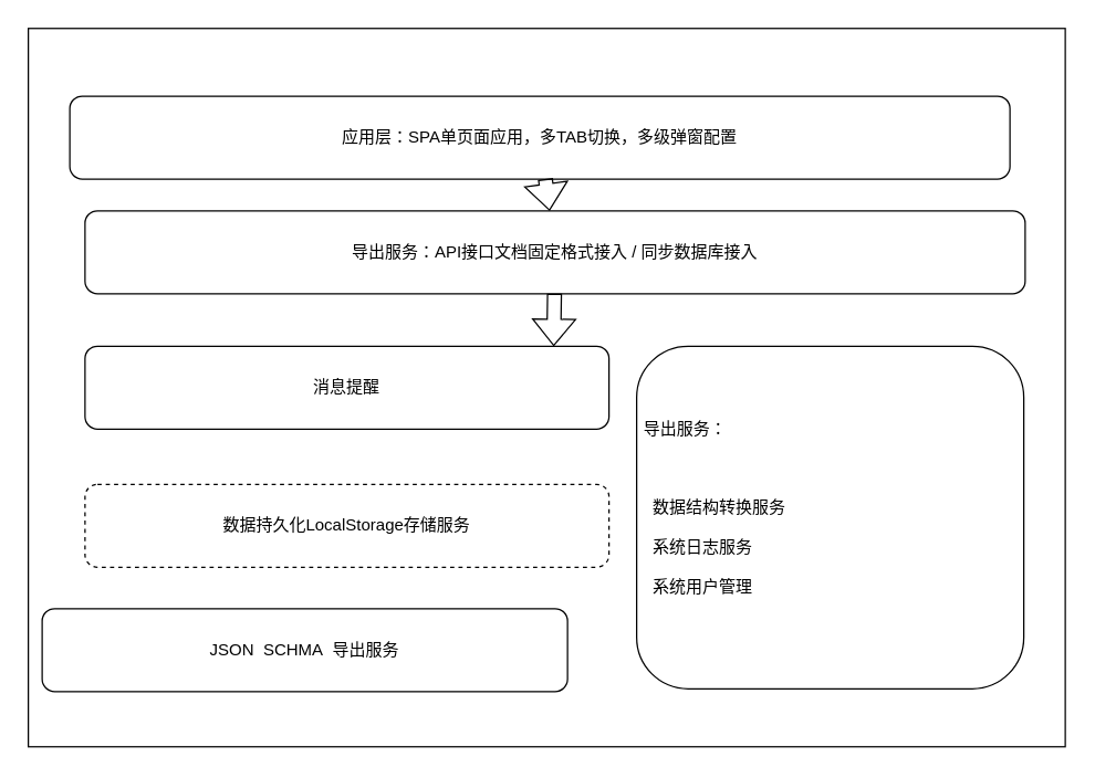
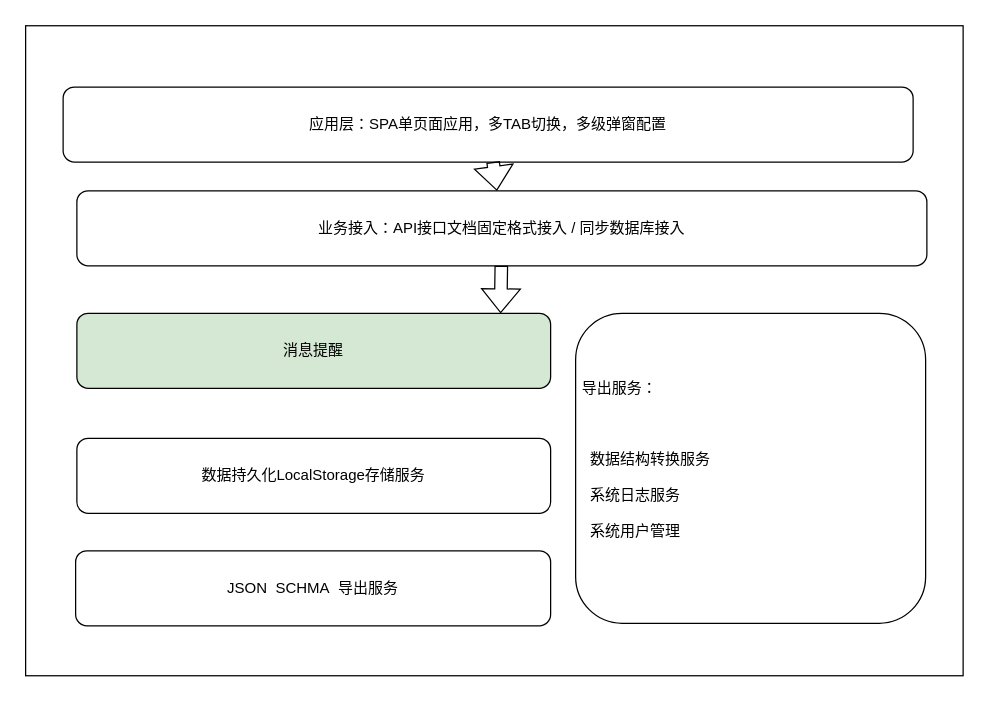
  <mxCell id="0" />
  <mxCell id="1" parent="0" />
  <mxCell id="2" value="" style="rounded=0;whiteSpace=wrap;html=1;" vertex="1" parent="1"><mxGeometry x="20" y="20" width="750" height="520" as="geometry" /></mxCell>
  <mxCell id="3" value="应用层：SPA单页面应用，多TAB切换，多级弹窗配置" style="rounded=1;whiteSpace=wrap;html=1;align=center;" vertex="1" parent="1"><mxGeometry x="50" y="69" width="680" height="60" as="geometry" /></mxCell>
- <mxCell id="4" value="导出服务：API接口文档固定格式接入 / 同步数据库接入" style="rounded=1;whiteSpace=wrap;html=1;" vertex="1" parent="1"><mxGeometry x="61" y="152" width="680" height="60" as="geometry" /></mxCell>
- <mxCell id="5" value="消息提醒" style="rounded=1;whiteSpace=wrap;html=1;" vertex="1" parent="1"><mxGeometry x="61" y="250" width="379" height="60" as="geometry" /></mxCell>
+ <mxCell id="4" value="业务接入：API接口文档固定格式接入 / 同步数据库接入" style="rounded=1;whiteSpace=wrap;html=1;" vertex="1" parent="1"><mxGeometry x="61" y="152" width="680" height="60" as="geometry" /></mxCell>
+ <mxCell id="5" value="消息提醒" style="rounded=1;whiteSpace=wrap;html=1;fillColor=#d5e8d4;" vertex="1" parent="1"><mxGeometry x="61" y="250" width="379" height="60" as="geometry" /></mxCell>
  <mxCell id="6" value="&amp;nbsp; &amp;nbsp; &lt;br&gt;&lt;span style=&quot;white-space: pre;&quot;&gt; &lt;/span&gt;&amp;nbsp;&lt;br&gt;&lt;br&gt;&lt;br&gt;&lt;br&gt;&lt;br&gt;&lt;span style=&quot;white-space: pre;&quot;&gt; &lt;/span&gt;&lt;br&gt;&lt;span style=&quot;white-space: pre;&quot;&gt; &lt;/span&gt;&lt;br&gt;&lt;span style=&quot;white-space: pre;&quot;&gt; &lt;/span&gt;导出服务：&lt;br&gt;&lt;br&gt;&lt;span style=&quot;white-space: pre;&quot;&gt; &lt;/span&gt;&lt;span style=&quot;white-space: pre;&quot;&gt; &lt;/span&gt;&lt;br&gt;&lt;br&gt;&lt;span style=&quot;white-space: pre;&quot;&gt; &lt;span style=&quot;white-space: pre;&quot;&gt; &lt;/span&gt;&lt;/span&gt;&lt;span style=&quot;white-space: pre;&quot;&gt; &lt;/span&gt;数据结构转换服务&lt;br&gt;&lt;span style=&quot;white-space: pre;&quot;&gt; &lt;/span&gt;&lt;span style=&quot;white-space: pre;&quot;&gt; &lt;/span&gt;&lt;br&gt;&lt;span style=&quot;white-space: pre;&quot;&gt; &lt;/span&gt;&lt;span style=&quot;white-space: pre;&quot;&gt; &lt;span style=&quot;white-space: pre;&quot;&gt; &lt;/span&gt;&lt;/span&gt;系统日志服务&lt;br&gt;&lt;br&gt;&lt;span style=&quot;white-space: pre;&quot;&gt; &lt;/span&gt;&lt;span style=&quot;white-space: pre;&quot;&gt; &lt;span style=&quot;white-space: pre;&quot;&gt; &lt;/span&gt;&lt;/span&gt;系统用户管理&lt;br&gt;&lt;br&gt;&lt;span style=&quot;white-space: pre;&quot;&gt; &lt;/span&gt;&lt;span style=&quot;white-space: pre;&quot;&gt; &lt;/span&gt;&lt;br&gt;&lt;br&gt;&lt;br&gt;&lt;br&gt;&lt;br&gt;&lt;br&gt;&lt;br&gt;&lt;span style=&quot;white-space: pre;&quot;&gt; &lt;/span&gt;&lt;span style=&quot;white-space: pre;&quot;&gt; &lt;/span&gt;" style="rounded=1;whiteSpace=wrap;html=1;align=left;" vertex="1" parent="1"><mxGeometry x="460" y="250" width="280" height="248" as="geometry" /></mxCell>
  <mxCell id="7" value="" style="shape=flexArrow;endArrow=classic;html=1;rounded=0;" edge="1" parent="1" source="3" target="4"><mxGeometry width="50" height="50" relative="1" as="geometry"><mxPoint x="390" y="350" as="sourcePoint" /><mxPoint x="430" y="320" as="targetPoint" /></mxGeometry></mxCell>
  <mxCell id="8" value="" style="shape=flexArrow;endArrow=classic;html=1;rounded=0;" edge="1" parent="1" source="4"><mxGeometry width="50" height="50" relative="1" as="geometry"><mxPoint x="380" y="370" as="sourcePoint" /><mxPoint x="400" y="250" as="targetPoint" /></mxGeometry></mxCell>
- <mxCell id="9" value="数据持久化LocalStorage存储服务" style="rounded=1;whiteSpace=wrap;html=1;dashed=1;" vertex="1" parent="1"><mxGeometry x="61" y="350" width="379" height="60" as="geometry" /></mxCell>
- <mxCell id="10" value="JSON&amp;nbsp; SCHMA&amp;nbsp; 导出服务" style="rounded=1;whiteSpace=wrap;html=1;" vertex="1" parent="1"><mxGeometry x="30" y="440" width="380" height="60" as="geometry" /></mxCell>
+ <mxCell id="9" value="数据持久化LocalStorage存储服务" style="rounded=1;whiteSpace=wrap;html=1;" vertex="1" parent="1"><mxGeometry x="61" y="350" width="379" height="60" as="geometry" /></mxCell>
+ <mxCell id="10" value="JSON&amp;nbsp; SCHMA&amp;nbsp; 导出服务" style="rounded=1;whiteSpace=wrap;html=1;" vertex="1" parent="1"><mxGeometry x="60" y="440" width="380" height="60" as="geometry" /></mxCell>
